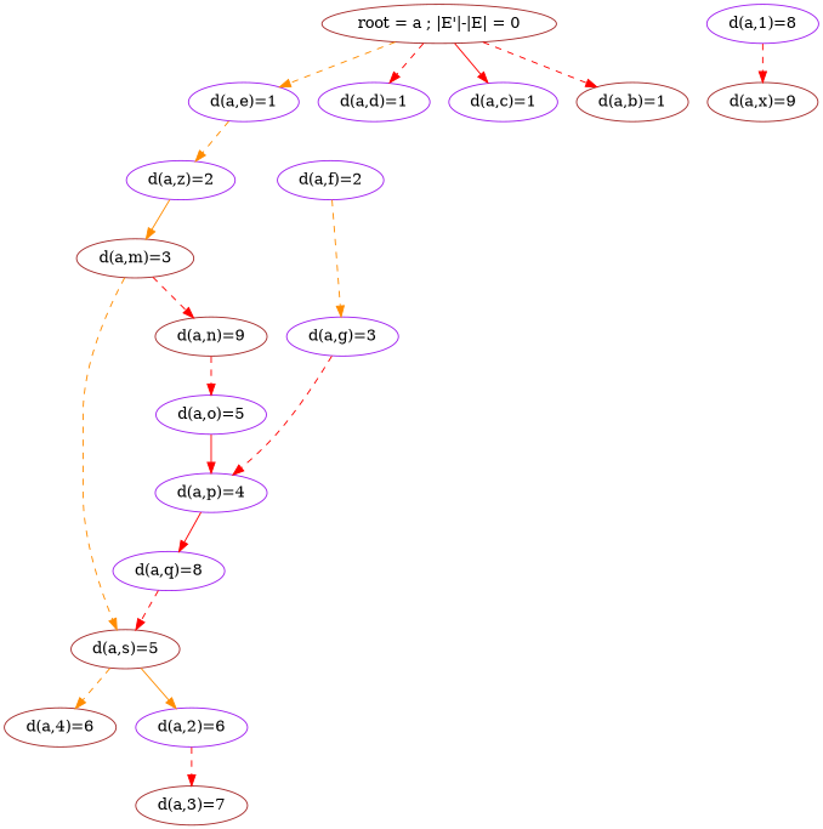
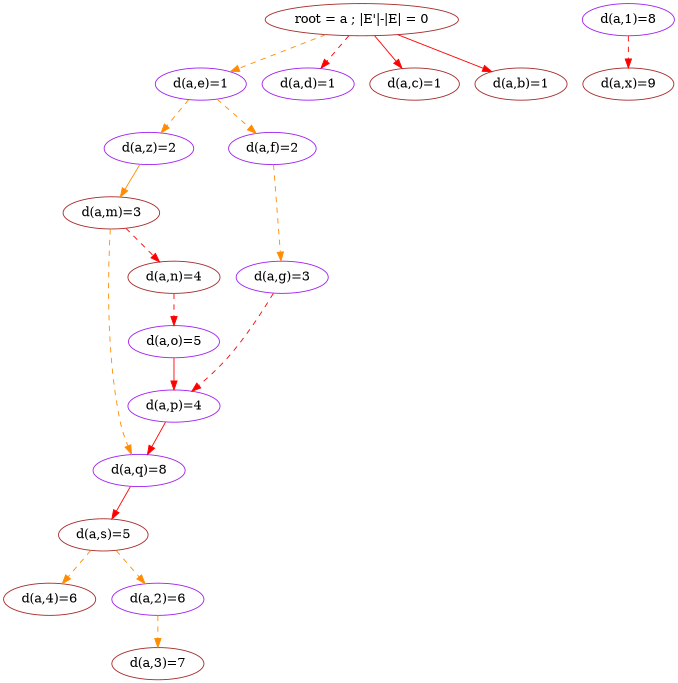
  digraph {
    node [color=purple]
    edge [color=red style=dashed]
    n1 [color=brown label="root = a ; |E'|-|E| = 0"]
    n2 [label="d(a,e)=1"]
    n3 [label="d(a,d)=1"]
-   n4 [label="d(a,c)=1"]
+   n4 [color=brown label="d(a,c)=1"]
    n5 [color=brown label="d(a,b)=1"]
    n6 [label="d(a,z)=2"]
    n7 [label="d(a,f)=2"]
    n8 [color=brown label="d(a,m)=3"]
    n9 [label="d(a,g)=3"]
    n10 [label="d(a,q)=8"]
-   n11 [color=brown label="d(a,n)=9"]
+   n11 [color=brown label="d(a,n)=4"]
    n12 [label="d(a,p)=4"]
    n13 [color=brown label="d(a,s)=5"]
    n14 [label="d(a,o)=5"]
    n15 [color=brown label="d(a,4)=6"]
    n16 [label="d(a,2)=6"]
    n17 [color=brown label="d(a,3)=7"]
    n18 [label="d(a,1)=8"]
    n19 [color=brown label="d(a,x)=9"]
    n1 -> n2 [color=darkorange]
    n1 -> n3
    n1 -> n4 [style=solid]
-   n1 -> n5
+   n1 -> n5 [style=solid]
    n2 -> n6 [color=darkorange]
+   n2 -> n7 [color=darkorange]
    n6 -> n8 [color=darkorange style=solid]
    n7 -> n9 [color=darkorange]
-   n8 -> n13 [color=darkorange]
+   n8 -> n10 [color=darkorange]
    n8 -> n11
    n9 -> n12
-   n10 -> n13
+   n10 -> n13 [style=solid]
    n11 -> n14
    n12 -> n10 [style=""]
    n13 -> n15 [color=darkorange]
-   n13 -> n16 [color=darkorange style=solid]
+   n13 -> n16 [color=darkorange]
    n14 -> n12 [style=""]
-   n16 -> n17
+   n16 -> n17 [color=darkorange]
    n18 -> n19
  }
